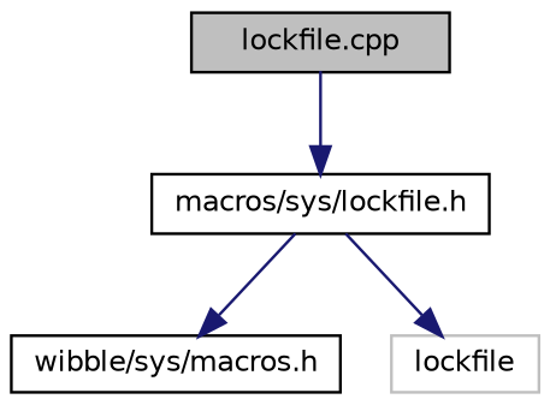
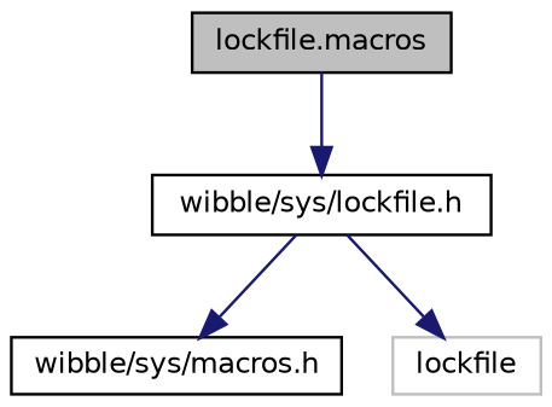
  digraph {
    node [color=black fillcolor=white fontname=Helvetica fontsize=10 shape=record style=filled]
    edge [color=midnightblue fontname=Helvetica fontsize=10 labelfontname=Helvetica labelfontsize=10 style=solid]
-   n1 [fillcolor=grey75 fontcolor=black height=0.2 label="lockfile.cpp" width=0.4]
-   n2 [height=0.2 label="macros/sys/lockfile.h" width=0.4]
+   n1 [fillcolor=grey75 fontcolor=black height=0.2 label="lockfile.macros" width=0.4]
+   n2 [height=0.2 label="wibble/sys/lockfile.h" width=0.4]
    n3 [height=0.2 label="wibble/sys/macros.h" width=0.4]
    n4 [color=grey75 height=0.2 label=lockfile width=0.4]
    n1 -> n2
    n2 -> n3
    n2 -> n4
  }
